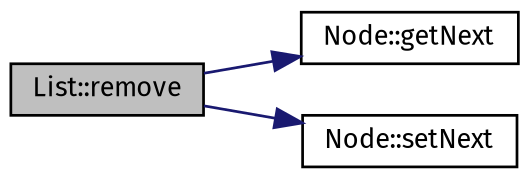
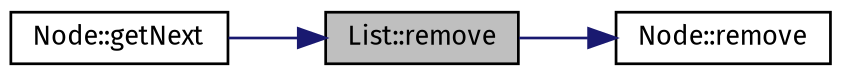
  digraph {
    fontname="Fira Sans"
    rankdir=LR
    node [color=black fillcolor=white fontname="Fira Sans" fontsize=10 shape=record style=filled]
    edge [color=midnightblue fontname="Fira Sans" fontsize=10 labelfontname=Helvetica labelfontsize=10 style=solid]
    n1 [fillcolor=grey75 fontcolor=black height=0.2 label="List::remove" width=0.4]
    n2 [height=0.2 label="Node::getNext" width=0.4]
-   n3 [height=0.2 label="Node::setNext" width=0.4]
-   n1 -> n2
+   n3 [height=0.2 label="Node::remove" width=0.4]
+   n2 -> n1
    n1 -> n3
  }
